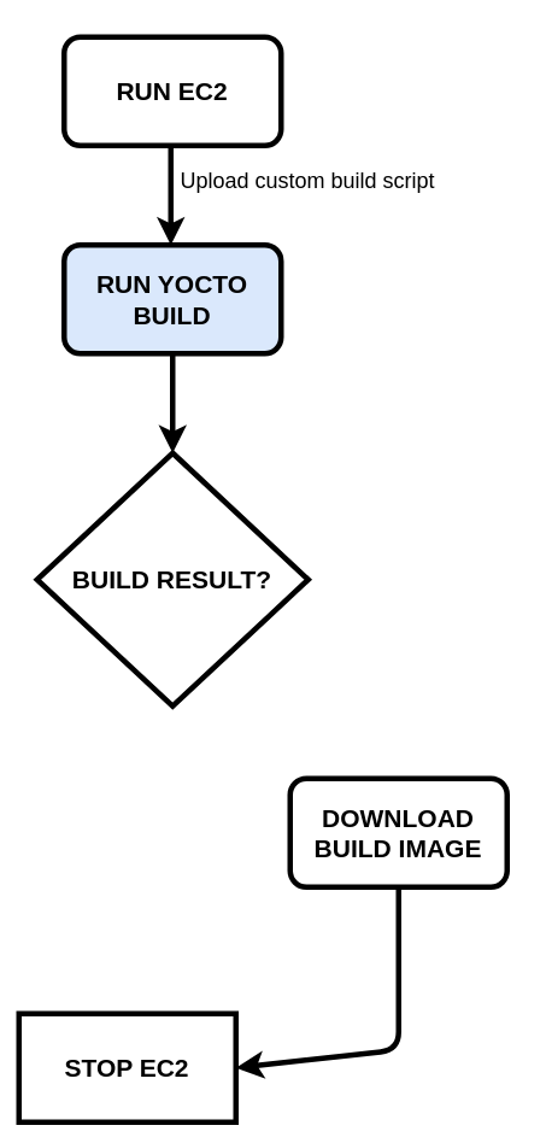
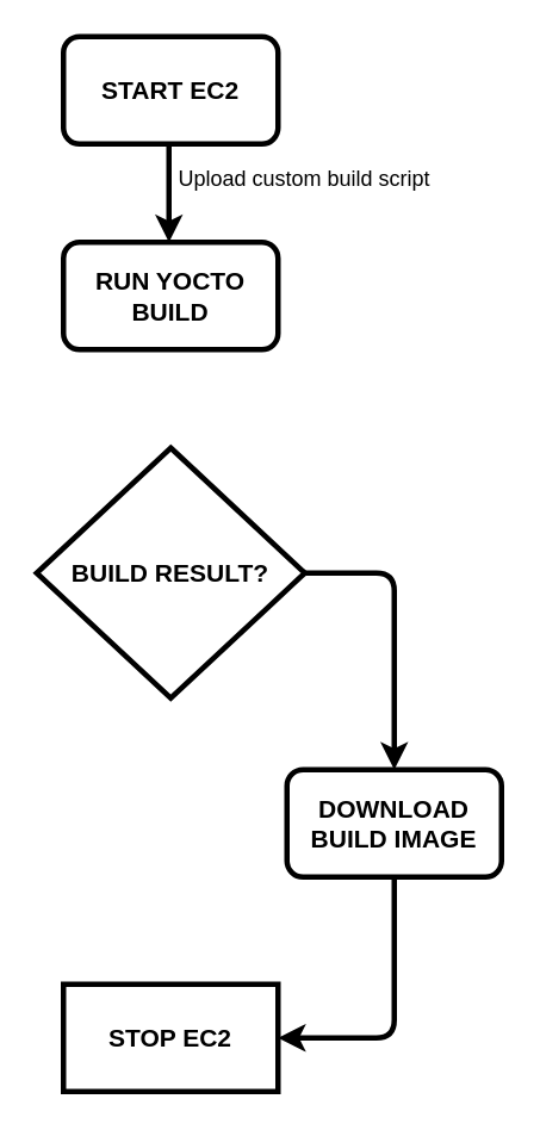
  <mxCell id="0" />
  <mxCell id="1" parent="0" />
- <mxCell id="2" value="&lt;font style=&quot;font-size: 14px&quot;&gt;&lt;b&gt;RUN EC2&lt;/b&gt;&lt;/font&gt;" style="rounded=1;whiteSpace=wrap;html=1;strokeWidth=3;" vertex="1" parent="1"><mxGeometry x="35" y="20" width="120" height="60" as="geometry" /></mxCell>
- <mxCell id="3" value="&lt;b style=&quot;font-size: 14px ; white-space: normal&quot;&gt;RUN YOCTO BUILD&lt;/b&gt;" style="rounded=1;whiteSpace=wrap;html=1;strokeWidth=3;fillColor=#dae8fc;" vertex="1" parent="1"><mxGeometry x="35" y="135" width="120" height="60" as="geometry" /></mxCell>
+ <mxCell id="2" value="&lt;font style=&quot;font-size: 14px&quot;&gt;&lt;b&gt;START EC2&lt;/b&gt;&lt;/font&gt;" style="rounded=1;whiteSpace=wrap;html=1;strokeWidth=3;" vertex="1" parent="1"><mxGeometry x="35" y="20" width="120" height="60" as="geometry" /></mxCell>
+ <mxCell id="3" value="&lt;b style=&quot;font-size: 14px ; white-space: normal&quot;&gt;RUN YOCTO BUILD&lt;/b&gt;" style="rounded=1;whiteSpace=wrap;html=1;strokeWidth=3;" vertex="1" parent="1"><mxGeometry x="35" y="135" width="120" height="60" as="geometry" /></mxCell>
  <mxCell id="4" value="&lt;b style=&quot;font-size: 14px ; white-space: normal&quot;&gt;BUILD RESULT?&lt;/b&gt;" style="rhombus;whiteSpace=wrap;html=1;strokeWidth=3;" vertex="1" parent="1"><mxGeometry x="20" y="250" width="150" height="140" as="geometry" /></mxCell>
- <mxCell id="5" value="&lt;b style=&quot;font-size: 14px ; white-space: normal&quot;&gt;STOP EC2&lt;/b&gt;" style="rounded=0;whiteSpace=wrap;html=1;strokeWidth=3;" vertex="1" parent="1"><mxGeometry x="10" y="560" width="120" height="60" as="geometry" /></mxCell>
+ <mxCell id="5" value="&lt;b style=&quot;font-size: 14px ; white-space: normal&quot;&gt;STOP EC2&lt;/b&gt;" style="rounded=0;whiteSpace=wrap;html=1;strokeWidth=3;" vertex="1" parent="1"><mxGeometry x="35" y="550" width="120" height="60" as="geometry" /></mxCell>
  <mxCell id="6" value="&lt;b style=&quot;font-size: 14px ; white-space: normal&quot;&gt;DOWNLOAD BUILD IMAGE&lt;/b&gt;" style="whiteSpace=wrap;html=1;strokeWidth=3;rounded=1;" vertex="1" parent="1"><mxGeometry x="160" y="430" width="120" height="60" as="geometry" /></mxCell>
+ <mxCell id="7" value="" style="endArrow=classic;html=1;entryX=0.5;entryY=0;entryDx=0;entryDy=0;exitX=1;exitY=0.5;exitDx=0;exitDy=0;strokeWidth=3;" edge="1" parent="1" source="4" target="6"><mxGeometry width="50" height="50" relative="1" as="geometry"><mxPoint x="210" y="340" as="sourcePoint" /><mxPoint x="260" y="290" as="targetPoint" /><Array as="points"><mxPoint x="220" y="320" /></Array></mxGeometry></mxCell>
  <mxCell id="8" value="" style="endArrow=classic;html=1;entryX=1;entryY=0.5;entryDx=0;entryDy=0;exitX=0.5;exitY=1;exitDx=0;exitDy=0;strokeWidth=3;" edge="1" parent="1" source="6" target="5"><mxGeometry width="50" height="50" relative="1" as="geometry"><mxPoint x="180" y="580" as="sourcePoint" /><mxPoint x="230" y="530" as="targetPoint" /><Array as="points"><mxPoint x="220" y="580" /></Array></mxGeometry></mxCell>
- <mxCell id="9" value="" style="endArrow=classic;html=1;strokeWidth=3;exitX=0.5;exitY=1;exitDx=0;exitDy=0;entryX=0.5;entryY=0;entryDx=0;entryDy=0;" edge="1" parent="1" source="3" target="4"><mxGeometry width="50" height="50" relative="1" as="geometry"><mxPoint x="-150" y="180" as="sourcePoint" /><mxPoint x="-100" y="130" as="targetPoint" /></mxGeometry></mxCell>
  <mxCell id="10" value="" style="endArrow=classic;html=1;strokeWidth=3;exitX=0.5;exitY=1;exitDx=0;exitDy=0;entryX=0.5;entryY=0;entryDx=0;entryDy=0;" edge="1" parent="1"><mxGeometry width="50" height="50" relative="1" as="geometry"><mxPoint x="94" y="80" as="sourcePoint" /><mxPoint x="94" y="135" as="targetPoint" /></mxGeometry></mxCell>
  <mxCell id="11" value="Upload custom build script" style="text;html=1;strokeColor=none;fillColor=none;align=center;verticalAlign=middle;whiteSpace=wrap;rounded=0;" vertex="1" parent="1"><mxGeometry x="70" y="90" width="200" height="20" as="geometry" /></mxCell>
